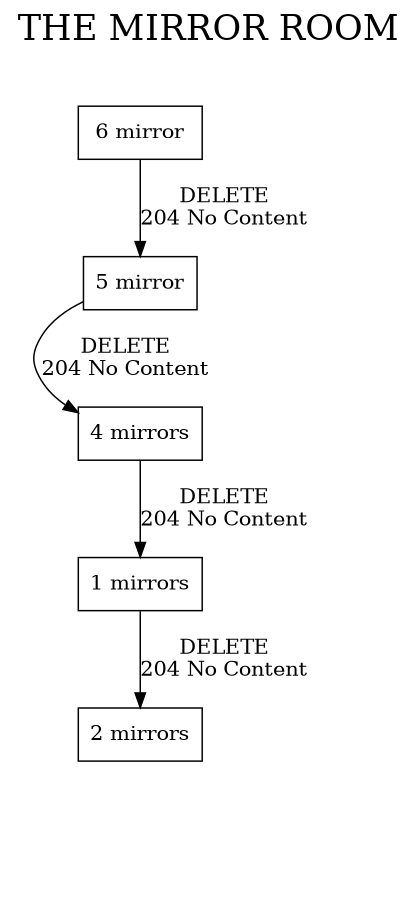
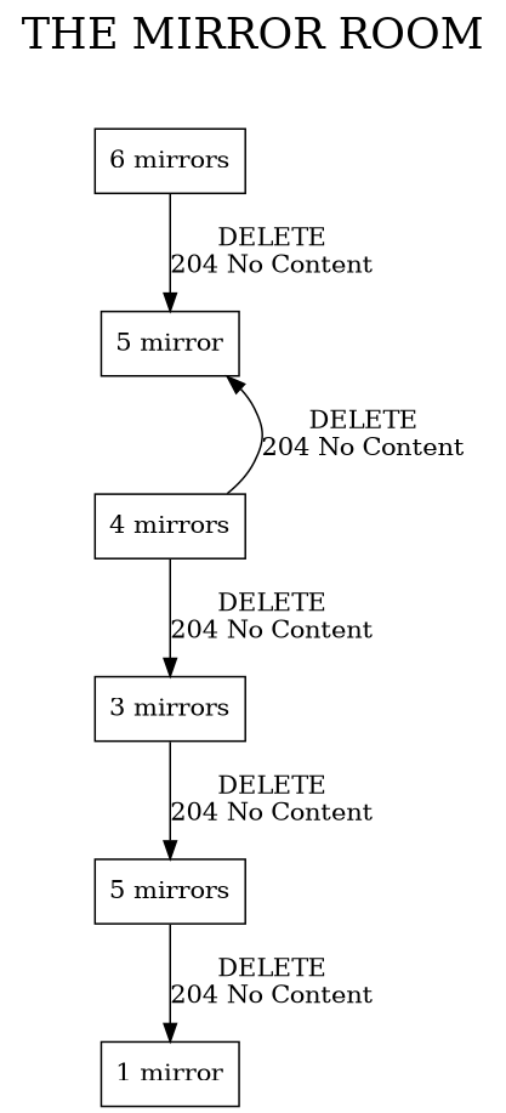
  digraph {
    fontsize=24
    label="THE MIRROR ROOM"
    labelloc=t
    node [shape=box]
-   n1 [label="6 mirror"]
+   n1 [label="6 mirrors"]
    n2 [label="5 mirror"]
    n3 [label="4 mirrors"]
-   n4 [label="1 mirrors"]
-   n5 [label="2 mirrors"]
+   n4 [label="3 mirrors"]
+   n5 [label="5 mirrors"]
+   n6 [label="1 mirror"]
    n1 -> n2 [label="DELETE\n204 No Content"]
-   n2 -> n3 [label="DELETE\n204 No Content"]
+   n3 -> n2 [label="DELETE\n204 No Content"]
    n3 -> n4 [label="DELETE\n204 No Content"]
    n4 -> n5 [label="DELETE\n204 No Content"]
+   n5 -> n6 [label="DELETE\n204 No Content"]
  }
